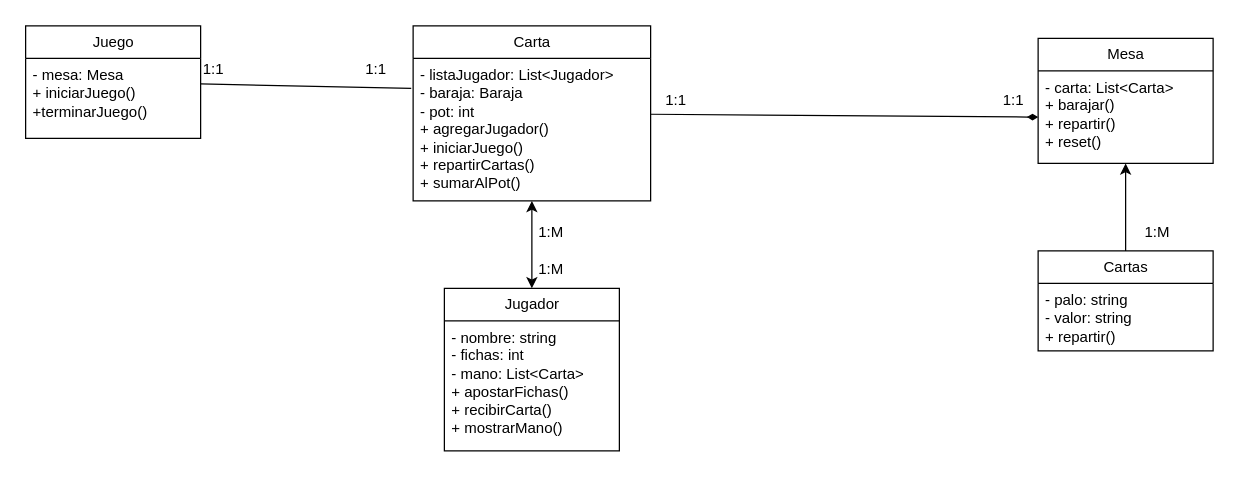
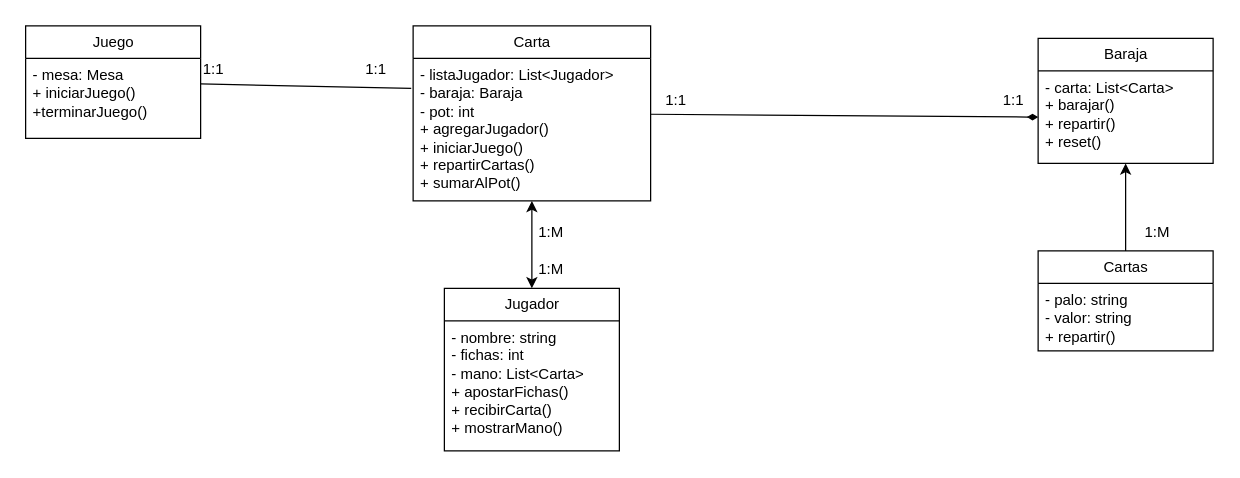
  <mxCell id="0" />
  <mxCell id="1" parent="0" />
  <mxCell id="2" style="edgeStyle=none;html=1;entryX=0;entryY=0.5;entryDx=0;entryDy=0;startArrow=none;startFill=0;endArrow=diamondThin;endFill=1;" edge="1" parent="1" source="3" target="12"><mxGeometry relative="1" as="geometry" /></mxCell>
  <mxCell id="3" value="Carta" style="swimlane;fontStyle=0;childLayout=stackLayout;horizontal=1;startSize=26;fillColor=none;horizontalStack=0;resizeParent=1;resizeParentMax=0;resizeLast=0;collapsible=1;marginBottom=0;html=1;" vertex="1" parent="1"><mxGeometry x="330" y="20" width="190" height="140" as="geometry" /></mxCell>
  <mxCell id="4" value="- listaJugador: List&amp;lt;Jugador&amp;gt;&lt;br&gt;- baraja: Baraja&lt;br&gt;- pot: int&lt;br&gt;+ agregarJugador()&lt;br&gt;+ iniciarJuego()&lt;br&gt;+ repartirCartas()&lt;br&gt;+ sumarAlPot()" style="text;strokeColor=none;fillColor=none;align=left;verticalAlign=top;spacingLeft=4;spacingRight=4;overflow=hidden;rotatable=0;points=[[0,0.5],[1,0.5]];portConstraint=eastwest;whiteSpace=wrap;html=1;" vertex="1" parent="3"><mxGeometry y="26" width="190" height="114" as="geometry" /></mxCell>
  <mxCell id="5" style="edgeStyle=none;html=1;entryX=0.5;entryY=1;entryDx=0;entryDy=0;entryPerimeter=0;startArrow=classic;startFill=1;" edge="1" parent="1" source="6" target="4"><mxGeometry relative="1" as="geometry" /></mxCell>
  <mxCell id="6" value="Jugador" style="swimlane;fontStyle=0;childLayout=stackLayout;horizontal=1;startSize=26;fillColor=none;horizontalStack=0;resizeParent=1;resizeParentMax=0;resizeLast=0;collapsible=1;marginBottom=0;html=1;" vertex="1" parent="1"><mxGeometry x="355" y="230" width="140" height="130" as="geometry" /></mxCell>
  <mxCell id="7" value="- nombre: string&lt;br&gt;- fichas: int&lt;br&gt;- mano: List&amp;lt;Carta&amp;gt;&lt;br&gt;+ apostarFichas()&lt;br&gt;+ recibirCarta()&lt;br&gt;+ mostrarMano()" style="text;strokeColor=none;fillColor=none;align=left;verticalAlign=top;spacingLeft=4;spacingRight=4;overflow=hidden;rotatable=0;points=[[0,0.5],[1,0.5]];portConstraint=eastwest;whiteSpace=wrap;html=1;" vertex="1" parent="6"><mxGeometry y="26" width="140" height="104" as="geometry" /></mxCell>
  <mxCell id="8" style="edgeStyle=none;html=1;startArrow=none;startFill=0;endArrow=none;endFill=0;entryX=-0.008;entryY=0.211;entryDx=0;entryDy=0;entryPerimeter=0;" edge="1" parent="1" source="9" target="4"><mxGeometry relative="1" as="geometry"><mxPoint x="320" y="70" as="targetPoint" /></mxGeometry></mxCell>
  <mxCell id="9" value="Juego" style="swimlane;fontStyle=0;childLayout=stackLayout;horizontal=1;startSize=26;fillColor=none;horizontalStack=0;resizeParent=1;resizeParentMax=0;resizeLast=0;collapsible=1;marginBottom=0;html=1;" vertex="1" parent="1"><mxGeometry x="20" y="20" width="140" height="90" as="geometry" /></mxCell>
  <mxCell id="10" value="- mesa: Mesa&lt;br&gt;+ iniciarJuego()&lt;br&gt;+terminarJuego()" style="text;strokeColor=none;fillColor=none;align=left;verticalAlign=top;spacingLeft=4;spacingRight=4;overflow=hidden;rotatable=0;points=[[0,0.5],[1,0.5]];portConstraint=eastwest;whiteSpace=wrap;html=1;" vertex="1" parent="9"><mxGeometry y="26" width="140" height="64" as="geometry" /></mxCell>
- <mxCell id="11" value="Mesa" style="swimlane;fontStyle=0;childLayout=stackLayout;horizontal=1;startSize=26;fillColor=none;horizontalStack=0;resizeParent=1;resizeParentMax=0;resizeLast=0;collapsible=1;marginBottom=0;html=1;" vertex="1" parent="1"><mxGeometry x="830" y="30" width="140" height="100" as="geometry" /></mxCell>
+ <mxCell id="11" value="Baraja" style="swimlane;fontStyle=0;childLayout=stackLayout;horizontal=1;startSize=26;fillColor=none;horizontalStack=0;resizeParent=1;resizeParentMax=0;resizeLast=0;collapsible=1;marginBottom=0;html=1;" vertex="1" parent="1"><mxGeometry x="830" y="30" width="140" height="100" as="geometry" /></mxCell>
  <mxCell id="12" value="- carta: List&amp;lt;Carta&amp;gt;&lt;br&gt;+ barajar()&lt;br&gt;+ repartir()&lt;br&gt;+ reset()" style="text;strokeColor=none;fillColor=none;align=left;verticalAlign=top;spacingLeft=4;spacingRight=4;overflow=hidden;rotatable=0;points=[[0,0.5],[1,0.5]];portConstraint=eastwest;whiteSpace=wrap;html=1;" vertex="1" parent="11"><mxGeometry y="26" width="140" height="74" as="geometry" /></mxCell>
  <mxCell id="13" style="edgeStyle=none;html=1;startArrow=none;startFill=0;" edge="1" parent="1" source="14"><mxGeometry relative="1" as="geometry"><mxPoint x="900" y="130" as="targetPoint" /></mxGeometry></mxCell>
  <mxCell id="14" value="Cartas" style="swimlane;fontStyle=0;childLayout=stackLayout;horizontal=1;startSize=26;fillColor=none;horizontalStack=0;resizeParent=1;resizeParentMax=0;resizeLast=0;collapsible=1;marginBottom=0;html=1;" vertex="1" parent="1"><mxGeometry x="830" y="200" width="140" height="80" as="geometry" /></mxCell>
  <mxCell id="15" value="- palo: string&lt;br&gt;- valor: string&lt;br&gt;+ repartir()" style="text;strokeColor=none;fillColor=none;align=left;verticalAlign=top;spacingLeft=4;spacingRight=4;overflow=hidden;rotatable=0;points=[[0,0.5],[1,0.5]];portConstraint=eastwest;whiteSpace=wrap;html=1;" vertex="1" parent="14"><mxGeometry y="26" width="140" height="54" as="geometry" /></mxCell>
  <mxCell id="16" value="1:M" style="text;html=1;align=center;verticalAlign=middle;resizable=0;points=[];autosize=1;strokeColor=none;fillColor=none;" vertex="1" parent="1"><mxGeometry x="905" y="170" width="40" height="30" as="geometry" /></mxCell>
  <mxCell id="17" value="1:M" style="text;html=1;align=center;verticalAlign=middle;resizable=0;points=[];autosize=1;strokeColor=none;fillColor=none;" vertex="1" parent="1"><mxGeometry x="420" y="170" width="40" height="30" as="geometry" /></mxCell>
  <mxCell id="18" value="1:1" style="text;html=1;align=center;verticalAlign=middle;resizable=0;points=[];autosize=1;strokeColor=none;fillColor=none;" vertex="1" parent="1"><mxGeometry x="790" y="65" width="40" height="30" as="geometry" /></mxCell>
  <mxCell id="19" value="1:1" style="text;html=1;align=center;verticalAlign=middle;resizable=0;points=[];autosize=1;strokeColor=none;fillColor=none;" vertex="1" parent="1"><mxGeometry x="280" y="40" width="40" height="30" as="geometry" /></mxCell>
  <mxCell id="20" value="1:1" style="text;html=1;align=center;verticalAlign=middle;resizable=0;points=[];autosize=1;strokeColor=none;fillColor=none;" vertex="1" parent="1"><mxGeometry x="150" y="40" width="40" height="30" as="geometry" /></mxCell>
  <mxCell id="21" value="1:M" style="text;html=1;align=center;verticalAlign=middle;resizable=0;points=[];autosize=1;strokeColor=none;fillColor=none;" vertex="1" parent="1"><mxGeometry x="420" y="200" width="40" height="30" as="geometry" /></mxCell>
  <mxCell id="22" value="1:1" style="text;html=1;align=center;verticalAlign=middle;resizable=0;points=[];autosize=1;strokeColor=none;fillColor=none;" vertex="1" parent="1"><mxGeometry x="520" y="65" width="40" height="30" as="geometry" /></mxCell>
